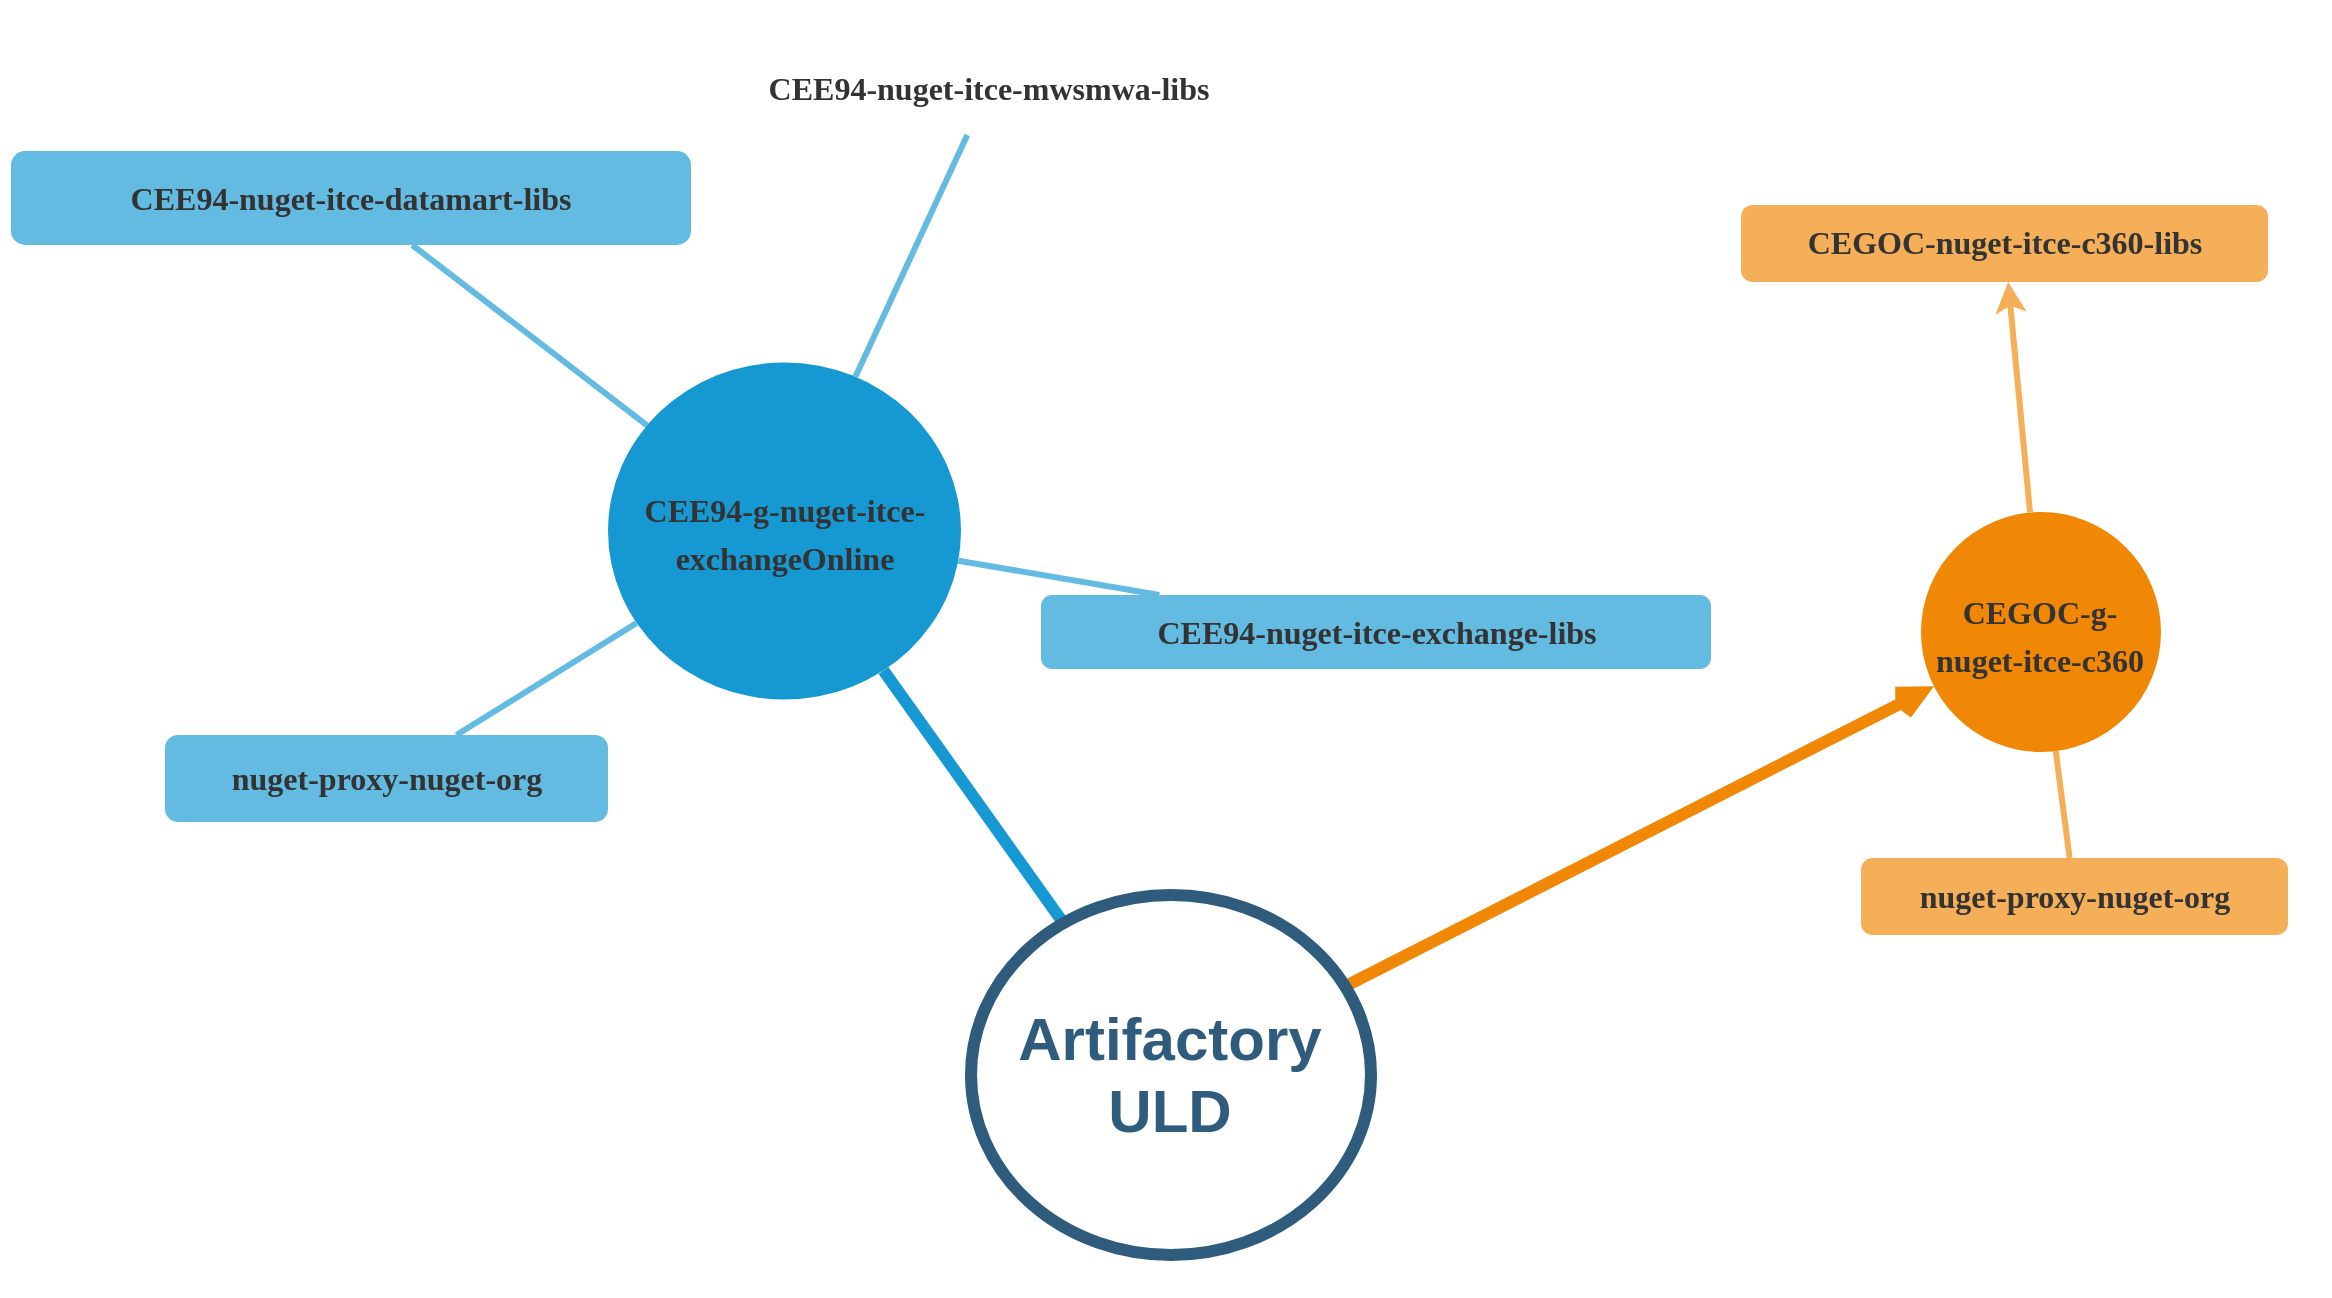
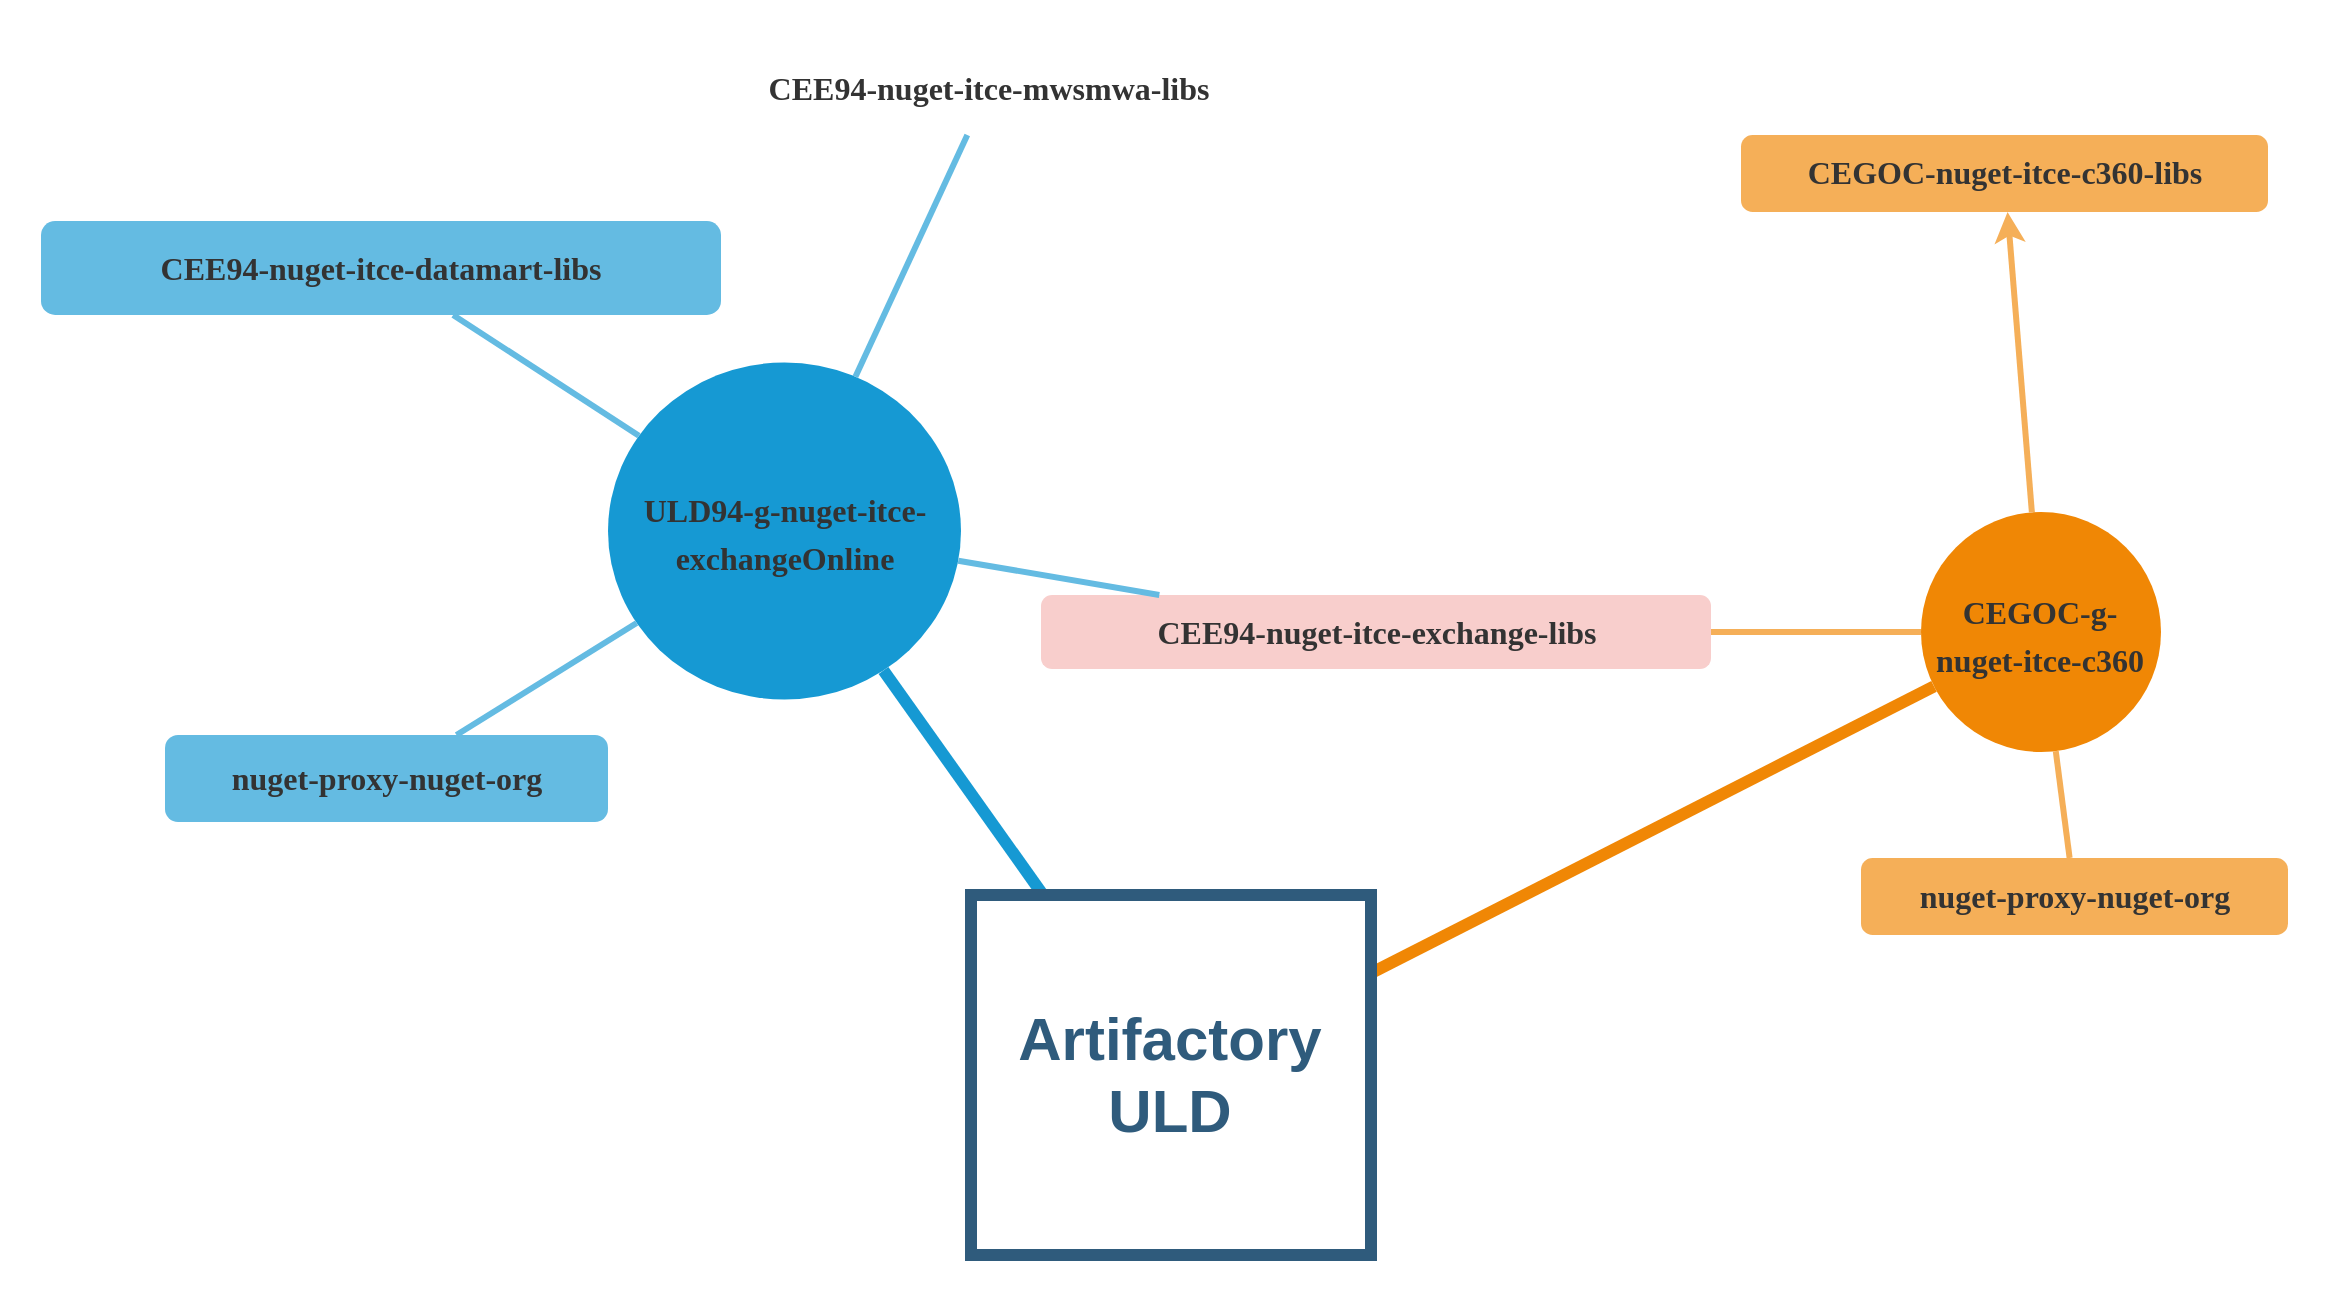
  <mxCell id="0" />
  <mxCell id="1" parent="0" />
- <mxCell id="2" value="&lt;span style=&quot;color: rgb(51 , 51 , 51) ; font-family: &amp;#34;verdana&amp;#34; ; font-size: 16px ; font-weight: 700&quot;&gt;CEE94-g-nuget-itce-exchangeOnline&lt;/span&gt;" style="ellipse;whiteSpace=wrap;html=1;shadow=0;fontFamily=Helvetica;fontSize=20;fontColor=#FFFFFF;align=center;strokeWidth=3;fillColor=#1699D3;strokeColor=none;" parent="1" vertex="1"><mxGeometry x="303.5" y="180.75" width="176.5" height="168.5" as="geometry" /></mxCell>
+ <mxCell id="2" value="&lt;span style=&quot;color: rgb(51 , 51 , 51) ; font-family: &amp;#34;verdana&amp;#34; ; font-size: 16px ; font-weight: 700&quot;&gt;ULD94-g-nuget-itce-exchangeOnline&lt;/span&gt;" style="ellipse;whiteSpace=wrap;html=1;shadow=0;fontFamily=Helvetica;fontSize=20;fontColor=#FFFFFF;align=center;strokeWidth=3;fillColor=#1699D3;strokeColor=none;" parent="1" vertex="1"><mxGeometry x="303.5" y="180.75" width="176.5" height="168.5" as="geometry" /></mxCell>
  <mxCell id="3" value="&lt;span style=&quot;color: rgb(51 , 51 , 51) ; font-family: &amp;#34;verdana&amp;#34; ; font-size: 16px ; font-weight: 700&quot;&gt;CEGOC-g-nuget-itce-c360&lt;/span&gt;" style="ellipse;whiteSpace=wrap;html=1;shadow=0;fontFamily=Helvetica;fontSize=20;fontColor=#FFFFFF;align=center;strokeWidth=3;fillColor=#F08705;strokeColor=none;gradientColor=none;" parent="1" vertex="1"><mxGeometry x="960" y="255.5" width="120" height="120" as="geometry" /></mxCell>
  <mxCell id="4" value="&lt;span style=&quot;color: rgb(51 , 51 , 51) ; font-family: &amp;#34;verdana&amp;#34; ; font-size: 16px ; font-weight: 700&quot;&gt;nuget-proxy-nuget-org&lt;/span&gt;" style="rounded=1;fillColor=#f5af58;strokeColor=none;strokeWidth=3;shadow=0;html=1;fontColor=#FFFFFF;" parent="1" vertex="1"><mxGeometry x="930" y="428.5" width="213.5" height="38.5" as="geometry" /></mxCell>
  <mxCell id="5" style="endArrow=none;strokeWidth=6;strokeColor=#1699D3;html=1;" parent="1" source="18" target="2" edge="1"><mxGeometry relative="1" as="geometry" /></mxCell>
- <mxCell id="6" style="endArrow=open;strokeWidth=6;strokeColor=#f08705;html=1;" parent="1" source="18" target="3" edge="1"><mxGeometry relative="1" as="geometry" /></mxCell>
+ <mxCell id="6" style="endArrow=none;strokeWidth=6;strokeColor=#f08705;html=1;" parent="1" source="18" target="3" edge="1"><mxGeometry relative="1" as="geometry" /></mxCell>
  <mxCell id="7" value="&lt;span style=&quot;color: rgb(51 , 51 , 51) ; font-family: &amp;#34;verdana&amp;#34; ; font-size: 16px ; font-weight: 700&quot;&gt;nuget-proxy-nuget-org&lt;/span&gt;" style="rounded=1;fillColor=#64BBE2;strokeColor=none;strokeWidth=3;shadow=0;html=1;fontColor=#FFFFFF;" parent="1" vertex="1"><mxGeometry x="82" y="367" width="221.5" height="43.5" as="geometry" /></mxCell>
- <mxCell id="8" value="&lt;span style=&quot;color: rgb(51 , 51 , 51) ; font-family: &amp;#34;verdana&amp;#34; ; font-size: 16px ; font-weight: 700&quot;&gt;CEE94-nuget-itce-exchange-libs&lt;/span&gt;" style="rounded=1;fillColor=#64BBE2;strokeColor=none;strokeWidth=3;shadow=0;html=1;fontColor=#FFFFFF;" parent="1" vertex="1"><mxGeometry x="520" y="297" width="335" height="37" as="geometry" /></mxCell>
- <mxCell id="9" value="&lt;span style=&quot;color: rgb(51 , 51 , 51) ; font-family: &amp;#34;verdana&amp;#34; ; font-size: 16px ; font-weight: 700&quot;&gt;CEE94-nuget-itce-datamart-libs&lt;/span&gt;" style="rounded=1;fillColor=#64BBE2;strokeColor=none;strokeWidth=3;shadow=0;html=1;fontColor=#FFFFFF;" parent="1" vertex="1"><mxGeometry x="5" y="75" width="340" height="47" as="geometry" /></mxCell>
+ <mxCell id="8" value="&lt;span style=&quot;color: rgb(51 , 51 , 51) ; font-family: &amp;#34;verdana&amp;#34; ; font-size: 16px ; font-weight: 700&quot;&gt;CEE94-nuget-itce-exchange-libs&lt;/span&gt;" style="rounded=1;fillColor=#f8cecc;strokeColor=none;strokeWidth=3;shadow=0;html=1;fontColor=#FFFFFF;" parent="1" vertex="1"><mxGeometry x="520" y="297" width="335" height="37" as="geometry" /></mxCell>
+ <mxCell id="9" value="&lt;span style=&quot;color: rgb(51 , 51 , 51) ; font-family: &amp;#34;verdana&amp;#34; ; font-size: 16px ; font-weight: 700&quot;&gt;CEE94-nuget-itce-datamart-libs&lt;/span&gt;" style="rounded=1;fillColor=#64BBE2;strokeColor=none;strokeWidth=3;shadow=0;html=1;fontColor=#FFFFFF;" parent="1" vertex="1"><mxGeometry x="20" y="110" width="340" height="47" as="geometry" /></mxCell>
  <mxCell id="10" value="&lt;span style=&quot;color: rgb(51 , 51 , 51) ; font-family: &amp;#34;verdana&amp;#34; ; font-size: 16px ; font-weight: 700&quot;&gt;CEE94-nuget-itce-mwsmwa-libs&lt;/span&gt;" style="rounded=1;fillColor=#ffffff;strokeColor=none;strokeWidth=3;shadow=0;html=1;fontColor=#FFFFFF;" parent="1" vertex="1"><mxGeometry x="341.5" y="20" width="305" height="47" as="geometry" /></mxCell>
  <mxCell id="11" value="" style="edgeStyle=none;endArrow=none;strokeWidth=3;strokeColor=#64BBE2;html=1;" parent="1" source="2" target="10" edge="1"><mxGeometry x="-420" y="23" width="100" height="100" as="geometry"><mxPoint x="-420" y="70" as="sourcePoint" /><mxPoint x="-320" y="-30" as="targetPoint" /></mxGeometry></mxCell>
  <mxCell id="12" value="" style="edgeStyle=none;endArrow=none;strokeWidth=3;strokeColor=#64BBE2;html=1;" parent="1" source="2" target="7" edge="1"><mxGeometry x="-420" y="23" width="100" height="100" as="geometry"><mxPoint x="-420" y="70" as="sourcePoint" /><mxPoint x="-320" y="-30" as="targetPoint" /></mxGeometry></mxCell>
  <mxCell id="13" value="" style="edgeStyle=none;endArrow=none;strokeWidth=3;strokeColor=#64BBE2;html=1;" parent="1" source="2" target="8" edge="1"><mxGeometry x="-420" y="23" width="100" height="100" as="geometry"><mxPoint x="-420" y="70" as="sourcePoint" /><mxPoint x="-320" y="-30" as="targetPoint" /></mxGeometry></mxCell>
  <mxCell id="14" value="" style="edgeStyle=none;endArrow=none;strokeWidth=3;strokeColor=#64BBE2;html=1;" parent="1" source="2" target="9" edge="1"><mxGeometry x="-420" y="23" width="100" height="100" as="geometry"><mxPoint x="-420" y="70" as="sourcePoint" /><mxPoint x="-320" y="-30" as="targetPoint" /></mxGeometry></mxCell>
- <mxCell id="15" value="&lt;span style=&quot;color: rgb(51 , 51 , 51) ; font-family: &amp;#34;verdana&amp;#34; ; font-size: 16px ; font-weight: 700&quot;&gt;CEGOC-nuget-itce-c360-libs&lt;/span&gt;" style="rounded=1;fillColor=#f5af58;strokeColor=none;strokeWidth=3;shadow=0;html=1;fontColor=#FFFFFF;" parent="1" vertex="1"><mxGeometry x="870" y="102" width="263.5" height="38.5" as="geometry" /></mxCell>
+ <mxCell id="15" value="&lt;span style=&quot;color: rgb(51 , 51 , 51) ; font-family: &amp;#34;verdana&amp;#34; ; font-size: 16px ; font-weight: 700&quot;&gt;CEGOC-nuget-itce-c360-libs&lt;/span&gt;" style="rounded=1;fillColor=#f5af58;strokeColor=none;strokeWidth=3;shadow=0;html=1;fontColor=#FFFFFF;" parent="1" vertex="1"><mxGeometry x="870" y="67" width="263.5" height="38.5" as="geometry" /></mxCell>
  <mxCell id="16" value="" style="edgeStyle=none;endArrow=none;strokeWidth=3;strokeColor=#F5AF58;html=1;" parent="1" source="3" target="4" edge="1"><mxGeometry x="3.5" y="21.5" width="100" height="100" as="geometry"><mxPoint x="3.5" y="68.5" as="sourcePoint" /><mxPoint x="103.5" y="-31.5" as="targetPoint" /></mxGeometry></mxCell>
  <mxCell id="17" value="" style="edgeStyle=none;endArrow=classic;strokeWidth=3;strokeColor=#F5AF58;html=1;" parent="1" source="3" target="15" edge="1"><mxGeometry x="3.5" y="21.5" width="100" height="100" as="geometry"><mxPoint x="3.5" y="68.5" as="sourcePoint" /><mxPoint x="103.5" y="-31.5" as="targetPoint" /></mxGeometry></mxCell>
- <mxCell id="18" value="Artifactory ULD" style="ellipse;whiteSpace=wrap;html=1;shadow=0;fontFamily=Helvetica;fontSize=30;fontColor=#2F5B7C;align=center;strokeColor=#2F5B7C;strokeWidth=6;fillColor=#FFFFFF;fontStyle=1;gradientColor=none;" parent="1" vertex="1"><mxGeometry x="485" y="447" width="200" height="180" as="geometry" /></mxCell>
+ <mxCell id="18" value="Artifactory ULD" style="whiteSpace=wrap;html=1;shadow=0;fontFamily=Helvetica;fontSize=30;fontColor=#2F5B7C;align=center;strokeColor=#2F5B7C;strokeWidth=6;fillColor=#FFFFFF;fontStyle=1;gradientColor=none;rounded=0;" parent="1" vertex="1"><mxGeometry x="485" y="447" width="200" height="180" as="geometry" /></mxCell>
+ <mxCell id="19" value="" style="edgeStyle=none;endArrow=none;strokeWidth=3;strokeColor=#F5AF58;html=1;entryX=1;entryY=0.5;entryDx=0;entryDy=0;exitX=0;exitY=0.5;exitDx=0;exitDy=0;" edge="1" parent="1" source="3" target="8"><mxGeometry x="-31" y="110.5" width="100" height="100" as="geometry"><mxPoint x="1169" y="237.5" as="sourcePoint" /><mxPoint x="890" y="284" as="targetPoint" /></mxGeometry></mxCell>
